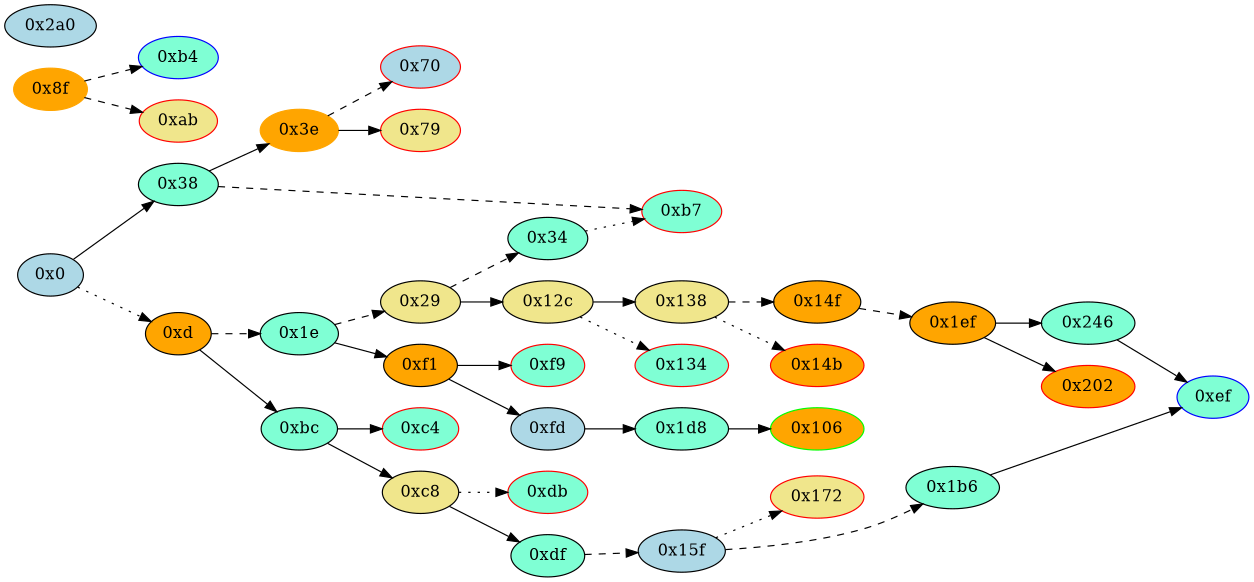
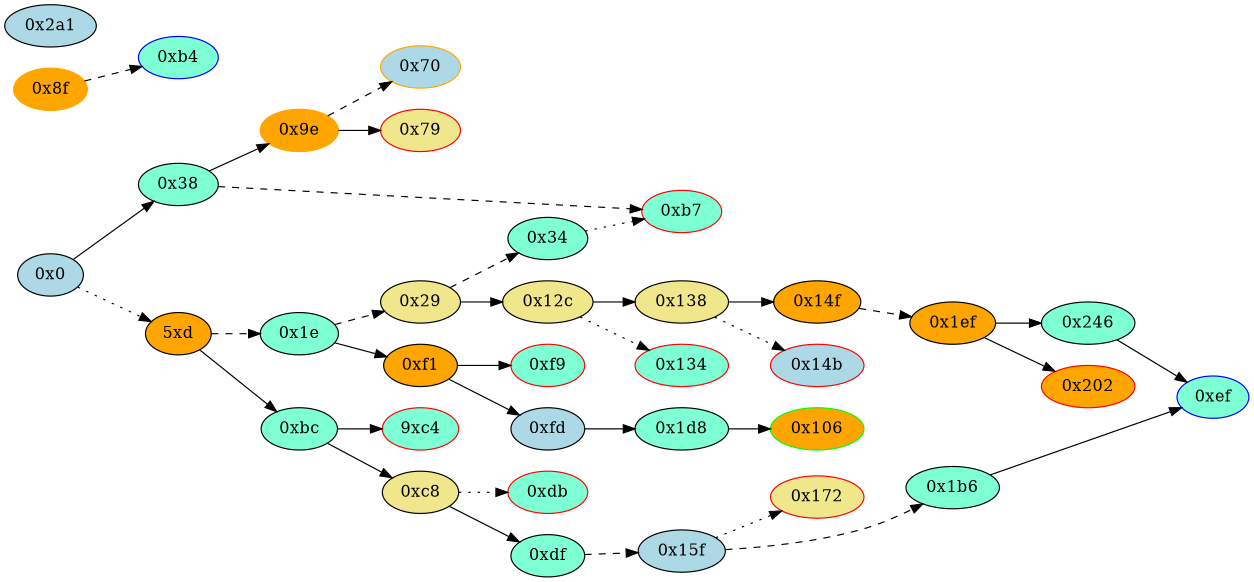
  strict digraph {
    rankdir=LR
    node [fillcolor=aquamarine style=filled]
    edge [style=solid]
    "0xb7" [color=red]
    "0x38"
-   "0x3e" [color=orange fillcolor=orange]
+   "0x3e" [color=orange fillcolor=orange label="0x9e"]
    "0x79" [color=red fillcolor=khaki]
-   "0x70" [color=red fillcolor=lightblue]
+   "0x70" [color=orange fillcolor=lightblue]
    "0x34"
    "0x106" [color=green fillcolor=orange]
    "0x12c" [fillcolor=khaki]
    "0x134" [color=red]
    "0x138" [fillcolor=khaki]
    "0x14f" [fillcolor=orange]
-   "0x14b" [color=red fillcolor=orange]
-   "0xc4" [color=red]
+   "0x14b" [color=red fillcolor=lightblue]
+   "0xc4" [color=red label="9xc4"]
    "0x15f" [fillcolor=lightblue]
    "0x1b6"
    "0x172" [color=red fillcolor=khaki]
    "0xef" [color=blue]
-   "0xd" [fillcolor=orange]
+   "0xd" [fillcolor=orange label="5xd"]
    "0xbc"
    "0x1e"
    "0xc8" [fillcolor=khaki]
    "0xf1" [fillcolor=orange]
    "0x29" [fillcolor=khaki]
    "0x8f" [color=orange fillcolor=orange]
    "0xb4" [color=blue]
-   "0xab" [color=red fillcolor=khaki]
    "0xdf"
    "0xdb" [color=red]
-   "0x2a1" [fillcolor=lightblue label="0x2a0"]
+   "0x2a1" [fillcolor=lightblue]
    "0x1ef" [fillcolor=orange]
    "0x246"
    "0x202" [color=red fillcolor=orange]
    "0x0" [fillcolor=lightblue]
    "0x1d8"
    "0xfd" [fillcolor=lightblue]
    "0xf9" [color=red]
    "0x38" -> "0xb7" [style=dashed]
    "0x38" -> "0x3e"
    "0x3e" -> "0x79"
    "0x3e" -> "0x70" [style=dashed]
    "0x34" -> "0xb7" [style=dotted]
    "0x12c" -> "0x134" [style=dotted]
    "0x12c" -> "0x138"
-   "0x138" -> "0x14f" [style=dashed]
+   "0x138" -> "0x14f"
    "0x138" -> "0x14b" [style=dotted]
    "0x14f" -> "0x1ef" [style=dashed]
    "0x15f" -> "0x1b6" [style=dashed]
    "0x15f" -> "0x172" [style=dotted]
    "0x1b6" -> "0xef"
    "0xd" -> "0xbc"
    "0xd" -> "0x1e" [style=dashed]
    "0xbc" -> "0xc4"
    "0xbc" -> "0xc8"
    "0x1e" -> "0xf1"
    "0x1e" -> "0x29" [style=dashed]
    "0xc8" -> "0xdf"
    "0xc8" -> "0xdb" [style=dotted]
    "0xf1" -> "0xfd"
    "0xf1" -> "0xf9"
    "0x29" -> "0x34" [style=dashed]
    "0x29" -> "0x12c"
    "0x8f" -> "0xb4" [style=dashed]
-   "0x8f" -> "0xab" [style=dashed]
    "0xdf" -> "0x15f" [style=dashed]
    "0x1ef" -> "0x246"
    "0x1ef" -> "0x202"
    "0x246" -> "0xef"
    "0x0" -> "0x38"
    "0x0" -> "0xd" [style=dotted]
    "0x1d8" -> "0x106"
    "0xfd" -> "0x1d8"
  }
